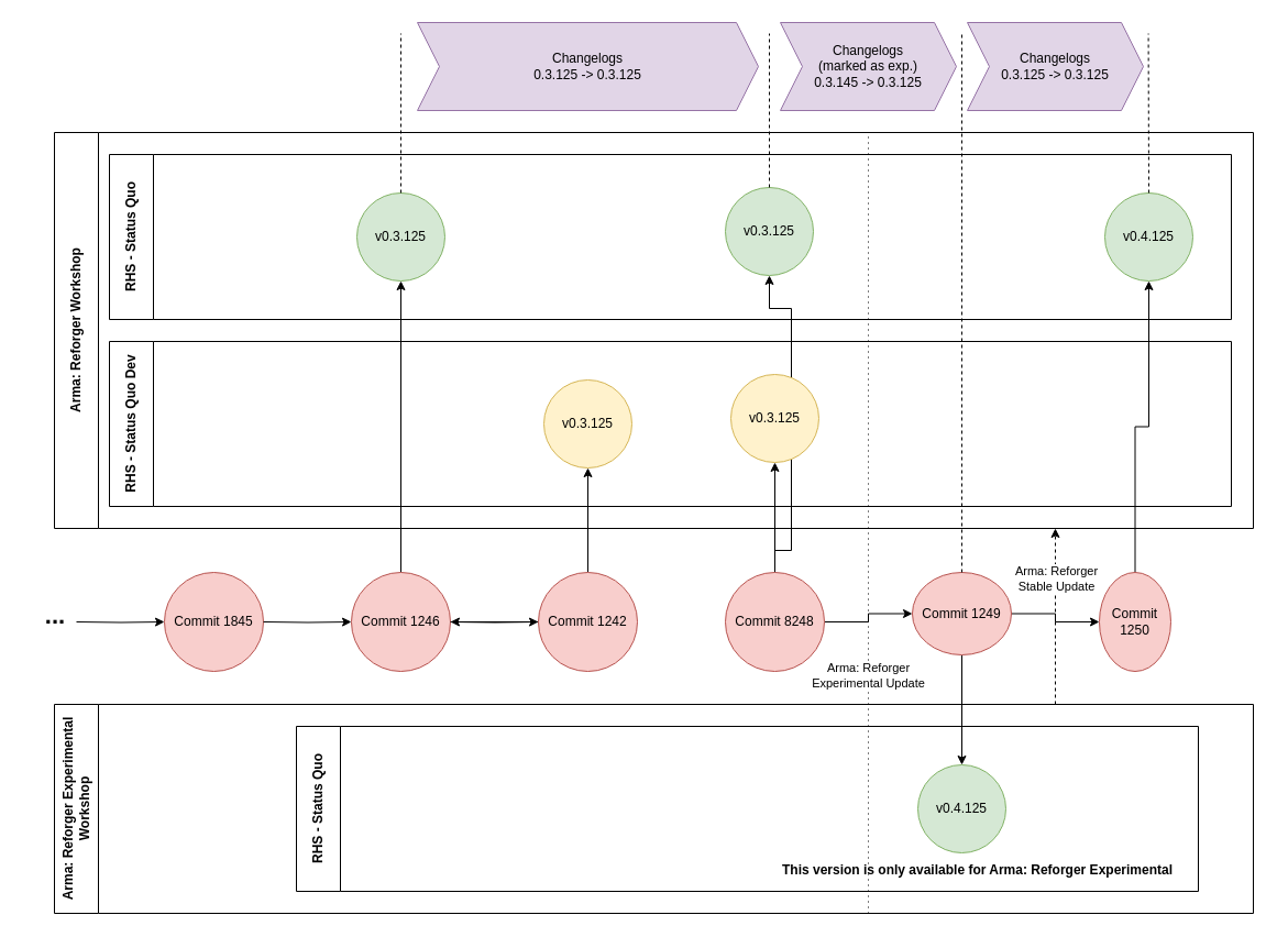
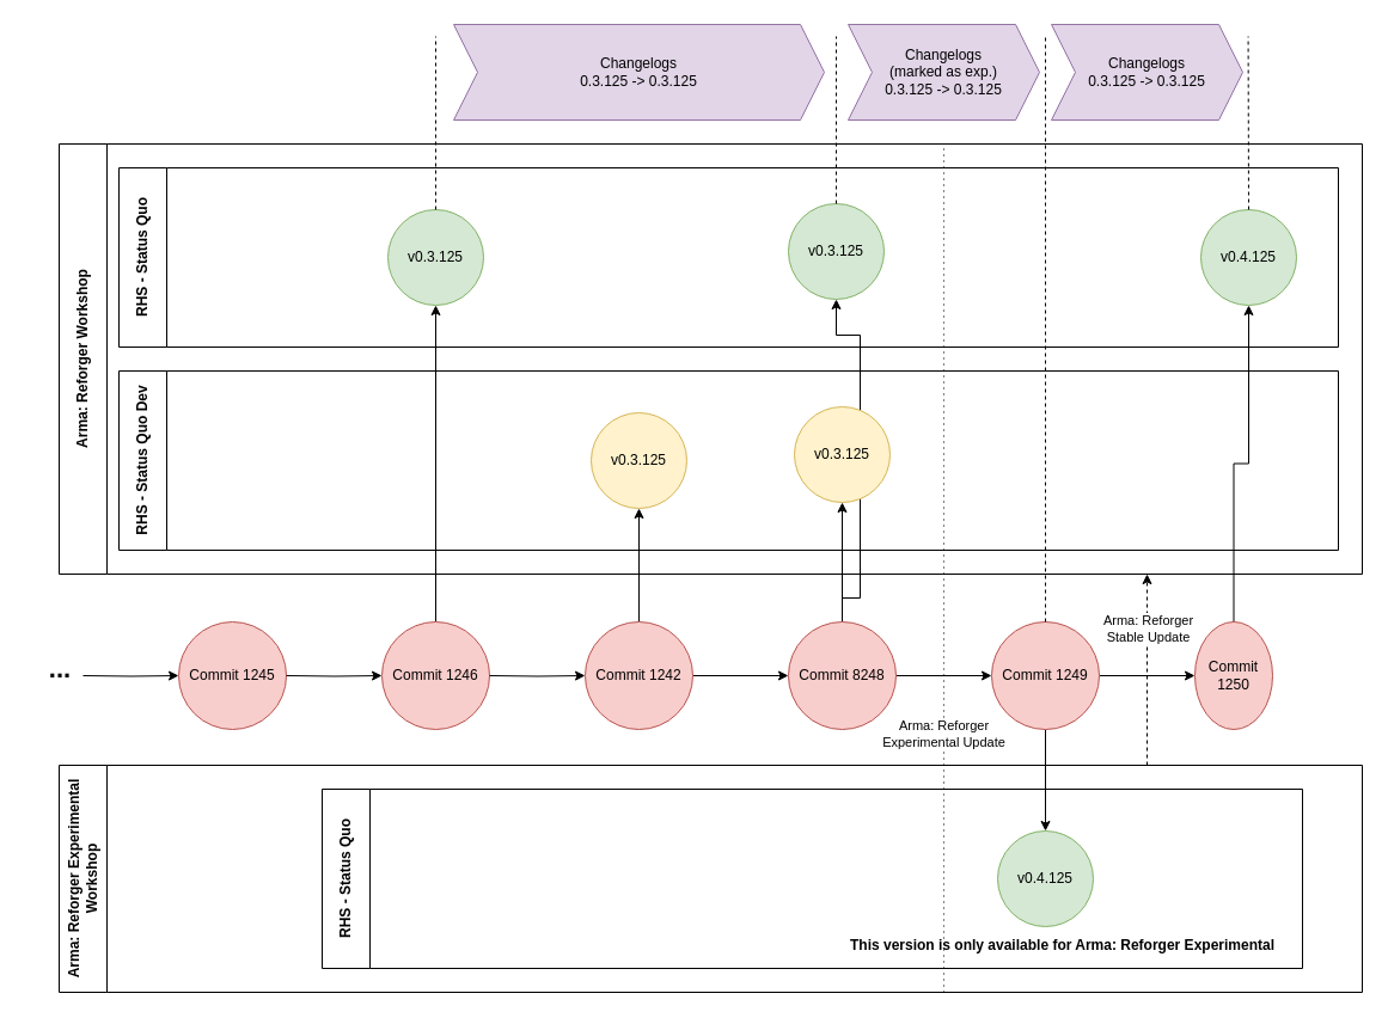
  <mxCell id="0" />
  <mxCell id="1" parent="0" />
  <mxCell id="2" value="Arma: Reforger Workshop" style="swimlane;horizontal=0;whiteSpace=wrap;html=1;startSize=40;" vertex="1" parent="1"><mxGeometry x="49" y="120" width="1090" height="360" as="geometry" /></mxCell>
  <mxCell id="3" value="RHS - Status Quo" style="swimlane;horizontal=0;whiteSpace=wrap;html=1;startSize=40;" vertex="1" parent="2"><mxGeometry x="50" y="20" width="1020" height="150" as="geometry" /></mxCell>
  <mxCell id="4" value="v0.3.125" style="ellipse;whiteSpace=wrap;html=1;aspect=fixed;fillColor=#d5e8d4;strokeColor=#82b366;" vertex="1" parent="3"><mxGeometry x="560" y="30" width="80" height="80" as="geometry" /></mxCell>
  <mxCell id="5" value="v0.4.125" style="ellipse;whiteSpace=wrap;html=1;aspect=fixed;fillColor=#d5e8d4;strokeColor=#82b366;" vertex="1" parent="3"><mxGeometry x="905" y="35" width="80" height="80" as="geometry" /></mxCell>
  <mxCell id="6" value="v0.3.125" style="ellipse;whiteSpace=wrap;html=1;aspect=fixed;fillColor=#d5e8d4;strokeColor=#82b366;" vertex="1" parent="3"><mxGeometry x="225" y="35" width="80" height="80" as="geometry" /></mxCell>
  <mxCell id="7" value="RHS - Status Quo Dev" style="swimlane;horizontal=0;whiteSpace=wrap;html=1;startSize=40;" vertex="1" parent="2"><mxGeometry x="50" y="190" width="1020" height="150" as="geometry" /></mxCell>
  <mxCell id="8" value="v0.3.125" style="ellipse;whiteSpace=wrap;html=1;aspect=fixed;fillColor=#fff2cc;strokeColor=#d6b656;" vertex="1" parent="7"><mxGeometry x="395" y="35" width="80" height="80" as="geometry" /></mxCell>
  <mxCell id="9" value="Arma: Reforger Experimental Workshop" style="swimlane;horizontal=0;whiteSpace=wrap;html=1;startSize=40;" vertex="1" parent="1"><mxGeometry x="49" y="640" width="1090" height="190" as="geometry" /></mxCell>
  <mxCell id="10" value="RHS - Status Quo" style="swimlane;horizontal=0;whiteSpace=wrap;html=1;startSize=40;" vertex="1" parent="9"><mxGeometry x="220" y="20" width="820" height="150" as="geometry" /></mxCell>
  <mxCell id="11" value="v0.4.125" style="ellipse;whiteSpace=wrap;html=1;aspect=fixed;fillColor=#d5e8d4;strokeColor=#82b366;" vertex="1" parent="10"><mxGeometry x="565" y="35" width="80" height="80" as="geometry" /></mxCell>
  <mxCell id="12" value="" style="endArrow=none;dashed=1;html=1;rounded=0;dashPattern=1 4;" edge="1" parent="10"><mxGeometry width="50" height="50" relative="1" as="geometry"><mxPoint x="520" y="170" as="sourcePoint" /><mxPoint x="520" y="-540" as="targetPoint" /></mxGeometry></mxCell>
  <mxCell id="13" value="Arma: Reforger&lt;br&gt;Experimental Update" style="edgeLabel;html=1;align=center;verticalAlign=middle;resizable=0;points=[];" vertex="1" connectable="0" parent="12"><mxGeometry x="-0.389" y="1" relative="1" as="geometry"><mxPoint as="offset" /></mxGeometry></mxCell>
  <mxCell id="14" value="This version is only available for Arma: Reforger Experimental" style="text;html=1;strokeColor=none;fillColor=none;align=center;verticalAlign=middle;whiteSpace=wrap;rounded=0;fontStyle=1" vertex="1" parent="10"><mxGeometry x="437.5" y="116" width="362.5" height="30" as="geometry" /></mxCell>
- <mxCell id="15" value="Commit 1845" style="ellipse;whiteSpace=wrap;html=1;aspect=fixed;fillColor=#f8cecc;strokeColor=#b85450;" vertex="1" parent="1"><mxGeometry x="149" y="520" width="90" height="90" as="geometry" /></mxCell>
+ <mxCell id="15" value="Commit 1245" style="ellipse;whiteSpace=wrap;html=1;aspect=fixed;fillColor=#f8cecc;strokeColor=#b85450;" vertex="1" parent="1"><mxGeometry x="149" y="520" width="90" height="90" as="geometry" /></mxCell>
  <mxCell id="16" value="" style="edgeStyle=orthogonalEdgeStyle;rounded=0;orthogonalLoop=1;jettySize=auto;html=1;" edge="1" parent="1" target="15"><mxGeometry relative="1" as="geometry"><mxPoint x="69" y="565" as="sourcePoint" /></mxGeometry></mxCell>
  <mxCell id="17" value="..." style="text;html=1;strokeColor=none;fillColor=none;align=center;verticalAlign=middle;whiteSpace=wrap;rounded=0;fontStyle=1;fontSize=22;" vertex="1" parent="1"><mxGeometry x="20" y="545" width="60" height="30" as="geometry" /></mxCell>
  <mxCell id="18" style="edgeStyle=orthogonalEdgeStyle;rounded=0;orthogonalLoop=1;jettySize=auto;html=1;exitX=0.5;exitY=0;exitDx=0;exitDy=0;entryX=0.5;entryY=1;entryDx=0;entryDy=0;" edge="1" parent="1" source="19" target="6"><mxGeometry relative="1" as="geometry" /></mxCell>
  <mxCell id="19" value="Commit 1246" style="ellipse;whiteSpace=wrap;html=1;aspect=fixed;fillColor=#f8cecc;strokeColor=#b85450;" vertex="1" parent="1"><mxGeometry x="319" y="520" width="90" height="90" as="geometry" /></mxCell>
  <mxCell id="20" value="" style="edgeStyle=orthogonalEdgeStyle;rounded=0;orthogonalLoop=1;jettySize=auto;html=1;" edge="1" parent="1" target="19"><mxGeometry relative="1" as="geometry"><mxPoint x="239" y="565" as="sourcePoint" /></mxGeometry></mxCell>
  <mxCell id="21" value="" style="edgeStyle=orthogonalEdgeStyle;rounded=0;orthogonalLoop=1;jettySize=auto;html=1;" edge="1" parent="1" source="23" target="8"><mxGeometry relative="1" as="geometry" /></mxCell>
- <mxCell id="22" value="" style="edgeStyle=orthogonalEdgeStyle;rounded=0;orthogonalLoop=1;jettySize=auto;html=1;" edge="1" parent="1" source="23" target="19"><mxGeometry relative="1" as="geometry" /></mxCell>
+ <mxCell id="22" value="" style="edgeStyle=orthogonalEdgeStyle;rounded=0;orthogonalLoop=1;jettySize=auto;html=1;" edge="1" parent="1" source="23" target="28"><mxGeometry relative="1" as="geometry" /></mxCell>
  <mxCell id="23" value="Commit 1242" style="ellipse;whiteSpace=wrap;html=1;aspect=fixed;fillColor=#f8cecc;strokeColor=#b85450;" vertex="1" parent="1"><mxGeometry x="489" y="520" width="90" height="90" as="geometry" /></mxCell>
  <mxCell id="24" value="" style="edgeStyle=orthogonalEdgeStyle;rounded=0;orthogonalLoop=1;jettySize=auto;html=1;" edge="1" parent="1" target="23"><mxGeometry relative="1" as="geometry"><mxPoint x="409" y="565" as="sourcePoint" /></mxGeometry></mxCell>
  <mxCell id="25" value="" style="edgeStyle=orthogonalEdgeStyle;rounded=0;orthogonalLoop=1;jettySize=auto;html=1;" edge="1" parent="1" source="28" target="29"><mxGeometry relative="1" as="geometry" /></mxCell>
  <mxCell id="26" style="edgeStyle=orthogonalEdgeStyle;rounded=0;orthogonalLoop=1;jettySize=auto;html=1;exitX=0.5;exitY=0;exitDx=0;exitDy=0;" edge="1" parent="1" source="28" target="4"><mxGeometry relative="1" as="geometry"><Array as="points"><mxPoint x="704" y="500" /><mxPoint x="719" y="500" /><mxPoint x="719" y="280" /><mxPoint x="699" y="280" /></Array></mxGeometry></mxCell>
  <mxCell id="27" value="" style="edgeStyle=orthogonalEdgeStyle;rounded=0;orthogonalLoop=1;jettySize=auto;html=1;" edge="1" parent="1" source="28" target="32"><mxGeometry relative="1" as="geometry" /></mxCell>
  <mxCell id="28" value="Commit 8248" style="ellipse;whiteSpace=wrap;html=1;aspect=fixed;fillColor=#f8cecc;strokeColor=#b85450;" vertex="1" parent="1"><mxGeometry x="659" y="520" width="90" height="90" as="geometry" /></mxCell>
  <mxCell id="29" value="v0.3.125" style="ellipse;whiteSpace=wrap;html=1;aspect=fixed;fillColor=#fff2cc;strokeColor=#d6b656;" vertex="1" parent="1"><mxGeometry x="664" y="340" width="80" height="80" as="geometry" /></mxCell>
  <mxCell id="30" value="" style="edgeStyle=orthogonalEdgeStyle;rounded=0;orthogonalLoop=1;jettySize=auto;html=1;" edge="1" parent="1" source="32" target="11"><mxGeometry relative="1" as="geometry" /></mxCell>
  <mxCell id="31" value="" style="edgeStyle=orthogonalEdgeStyle;rounded=0;orthogonalLoop=1;jettySize=auto;html=1;" edge="1" parent="1" source="32" target="34"><mxGeometry relative="1" as="geometry" /></mxCell>
- <mxCell id="32" value="Commit 1249" style="ellipse;whiteSpace=wrap;html=1;aspect=fixed;fillColor=#f8cecc;strokeColor=#b85450;" vertex="1" parent="1"><mxGeometry x="829" y="520" width="90" height="75" as="geometry" /></mxCell>
+ <mxCell id="32" value="Commit 1249" style="ellipse;whiteSpace=wrap;html=1;aspect=fixed;fillColor=#f8cecc;strokeColor=#b85450;" vertex="1" parent="1"><mxGeometry x="829" y="520" width="90" height="90" as="geometry" /></mxCell>
  <mxCell id="33" style="edgeStyle=orthogonalEdgeStyle;rounded=0;orthogonalLoop=1;jettySize=auto;html=1;exitX=0.5;exitY=0;exitDx=0;exitDy=0;entryX=0.5;entryY=1;entryDx=0;entryDy=0;" edge="1" parent="1" source="34" target="5"><mxGeometry relative="1" as="geometry" /></mxCell>
  <mxCell id="34" value="Commit 1250" style="ellipse;whiteSpace=wrap;html=1;aspect=fixed;fillColor=#f8cecc;strokeColor=#b85450;" vertex="1" parent="1"><mxGeometry x="999" y="520" width="65" height="90" as="geometry" /></mxCell>
  <mxCell id="35" value="" style="endArrow=classic;html=1;rounded=0;dashed=1;" edge="1" parent="1"><mxGeometry width="50" height="50" relative="1" as="geometry"><mxPoint x="959" y="640" as="sourcePoint" /><mxPoint x="959" y="480" as="targetPoint" /></mxGeometry></mxCell>
  <mxCell id="36" value="Arma: Reforger&lt;br&gt;Stable Update" style="edgeLabel;html=1;align=center;verticalAlign=middle;resizable=0;points=[];" vertex="1" connectable="0" parent="35"><mxGeometry x="0.438" relative="1" as="geometry"><mxPoint as="offset" /></mxGeometry></mxCell>
  <mxCell id="37" value="" style="endArrow=none;dashed=1;html=1;rounded=0;exitX=0.5;exitY=0;exitDx=0;exitDy=0;" edge="1" parent="1" source="6"><mxGeometry width="50" height="50" relative="1" as="geometry"><mxPoint x="339" y="110" as="sourcePoint" /><mxPoint x="364" y="30" as="targetPoint" /></mxGeometry></mxCell>
  <mxCell id="38" value="" style="endArrow=none;dashed=1;html=1;rounded=0;exitX=0.5;exitY=0;exitDx=0;exitDy=0;" edge="1" parent="1" source="4"><mxGeometry width="50" height="50" relative="1" as="geometry"><mxPoint x="699" y="165" as="sourcePoint" /><mxPoint x="699" y="30" as="targetPoint" /></mxGeometry></mxCell>
  <mxCell id="39" value="" style="endArrow=none;dashed=1;html=1;rounded=0;exitX=0.5;exitY=0;exitDx=0;exitDy=0;" edge="1" parent="1" source="5"><mxGeometry width="50" height="50" relative="1" as="geometry"><mxPoint x="1043.58" y="170" as="sourcePoint" /><mxPoint x="1043.58" y="30" as="targetPoint" /></mxGeometry></mxCell>
  <mxCell id="40" value="" style="endArrow=none;dashed=1;html=1;rounded=0;exitX=0.5;exitY=0;exitDx=0;exitDy=0;" edge="1" parent="1" source="32"><mxGeometry width="50" height="50" relative="1" as="geometry"><mxPoint x="873.58" y="180" as="sourcePoint" /><mxPoint x="874" y="30" as="targetPoint" /></mxGeometry></mxCell>
  <mxCell id="41" value="Changelogs&lt;br&gt;0.3.125 -&amp;gt; 0.3.125" style="shape=step;perimeter=stepPerimeter;whiteSpace=wrap;html=1;fixedSize=1;fillColor=#e1d5e7;strokeColor=#9673a6;" vertex="1" parent="1"><mxGeometry x="379" y="20" width="310" height="80" as="geometry" /></mxCell>
- <mxCell id="42" value="Changelogs&lt;br&gt;(marked as exp.)&lt;br&gt;0.3.145 -&amp;gt; 0.3.125" style="shape=step;perimeter=stepPerimeter;whiteSpace=wrap;html=1;fixedSize=1;fillColor=#e1d5e7;strokeColor=#9673a6;" vertex="1" parent="1"><mxGeometry x="709" y="20" width="160" height="80" as="geometry" /></mxCell>
+ <mxCell id="42" value="Changelogs&lt;br&gt;(marked as exp.)&lt;br&gt;0.3.125 -&amp;gt; 0.3.125" style="shape=step;perimeter=stepPerimeter;whiteSpace=wrap;html=1;fixedSize=1;fillColor=#e1d5e7;strokeColor=#9673a6;" vertex="1" parent="1"><mxGeometry x="709" y="20" width="160" height="80" as="geometry" /></mxCell>
  <mxCell id="43" value="Changelogs&lt;br&gt;0.3.125 -&amp;gt; 0.3.125" style="shape=step;perimeter=stepPerimeter;whiteSpace=wrap;html=1;fixedSize=1;fillColor=#e1d5e7;strokeColor=#9673a6;" vertex="1" parent="1"><mxGeometry x="879" y="20" width="160" height="80" as="geometry" /></mxCell>
